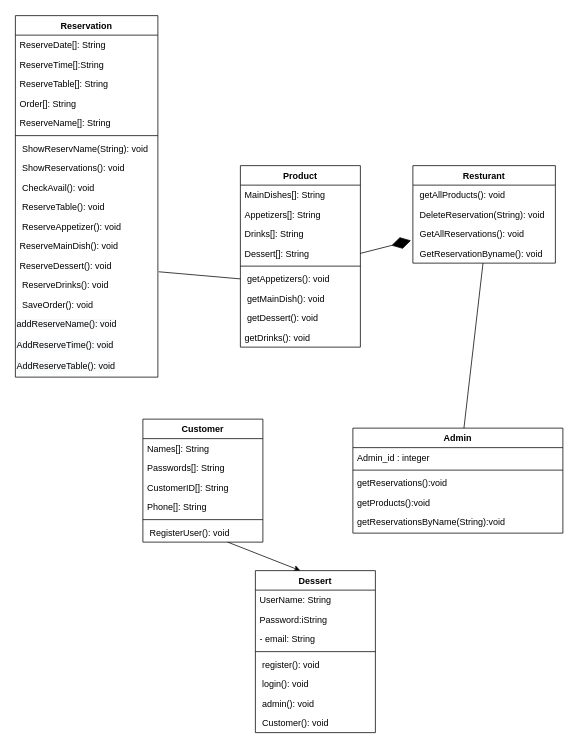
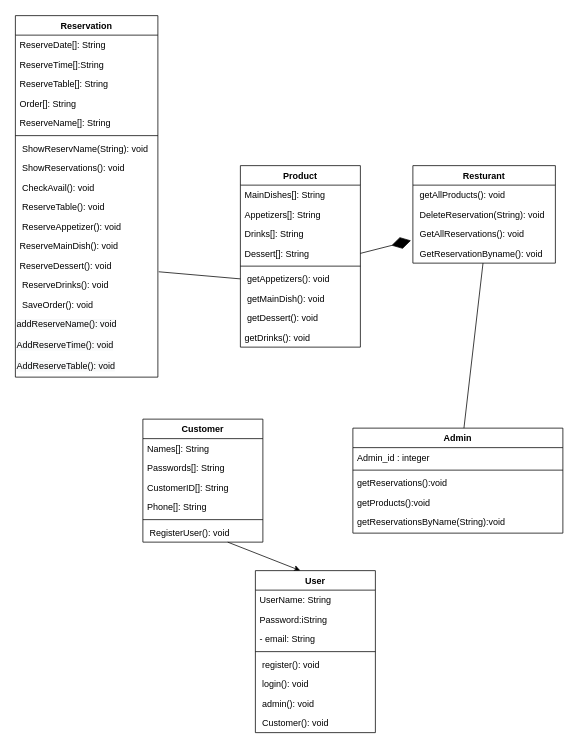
  <mxCell id="0" />
  <mxCell id="1" parent="0" />
  <mxCell id="2" style="edgeStyle=none;rounded=0;orthogonalLoop=1;jettySize=auto;html=1;entryX=0.375;entryY=0;entryDx=0;entryDy=0;entryPerimeter=0;" edge="1" parent="1" source="59" target="3"><mxGeometry relative="1" as="geometry" /></mxCell>
- <mxCell id="3" value="Dessert" style="swimlane;fontStyle=1;align=center;verticalAlign=top;childLayout=stackLayout;horizontal=1;startSize=26;horizontalStack=0;resizeParent=1;resizeParentMax=0;resizeLast=0;collapsible=1;marginBottom=0;" parent="1" vertex="1"><mxGeometry x="340" y="760" width="160" height="216" as="geometry" /></mxCell>
+ <mxCell id="3" value="User" style="swimlane;fontStyle=1;align=center;verticalAlign=top;childLayout=stackLayout;horizontal=1;startSize=26;horizontalStack=0;resizeParent=1;resizeParentMax=0;resizeLast=0;collapsible=1;marginBottom=0;" parent="1" vertex="1"><mxGeometry x="340" y="760" width="160" height="216" as="geometry" /></mxCell>
  <mxCell id="4" value="UserName: String" style="text;strokeColor=none;fillColor=none;align=left;verticalAlign=top;spacingLeft=4;spacingRight=4;overflow=hidden;rotatable=0;points=[[0,0.5],[1,0.5]];portConstraint=eastwest;" parent="3" vertex="1"><mxGeometry y="26" width="160" height="26" as="geometry" /></mxCell>
  <mxCell id="5" value="Password:iString" style="text;strokeColor=none;fillColor=none;align=left;verticalAlign=top;spacingLeft=4;spacingRight=4;overflow=hidden;rotatable=0;points=[[0,0.5],[1,0.5]];portConstraint=eastwest;" parent="3" vertex="1"><mxGeometry y="52" width="160" height="26" as="geometry" /></mxCell>
  <mxCell id="6" value="- email: String" style="text;strokeColor=none;fillColor=none;align=left;verticalAlign=top;spacingLeft=4;spacingRight=4;overflow=hidden;rotatable=0;points=[[0,0.5],[1,0.5]];portConstraint=eastwest;" parent="3" vertex="1"><mxGeometry y="78" width="160" height="26" as="geometry" /></mxCell>
  <mxCell id="7" value="" style="line;strokeWidth=1;fillColor=none;align=left;verticalAlign=middle;spacingTop=-1;spacingLeft=3;spacingRight=3;rotatable=0;labelPosition=right;points=[];portConstraint=eastwest;strokeColor=inherit;" parent="3" vertex="1"><mxGeometry y="104" width="160" height="8" as="geometry" /></mxCell>
  <mxCell id="8" value=" register(): void" style="text;strokeColor=none;fillColor=none;align=left;verticalAlign=top;spacingLeft=4;spacingRight=4;overflow=hidden;rotatable=0;points=[[0,0.5],[1,0.5]];portConstraint=eastwest;" parent="3" vertex="1"><mxGeometry y="112" width="160" height="26" as="geometry" /></mxCell>
  <mxCell id="9" value=" login(): void" style="text;strokeColor=none;fillColor=none;align=left;verticalAlign=top;spacingLeft=4;spacingRight=4;overflow=hidden;rotatable=0;points=[[0,0.5],[1,0.5]];portConstraint=eastwest;" vertex="1" parent="3"><mxGeometry y="138" width="160" height="26" as="geometry" /></mxCell>
  <mxCell id="10" value=" admin(): void" style="text;strokeColor=none;fillColor=none;align=left;verticalAlign=top;spacingLeft=4;spacingRight=4;overflow=hidden;rotatable=0;points=[[0,0.5],[1,0.5]];portConstraint=eastwest;" vertex="1" parent="3"><mxGeometry y="164" width="160" height="26" as="geometry" /></mxCell>
  <mxCell id="11" value=" Customer(): void" style="text;strokeColor=none;fillColor=none;align=left;verticalAlign=top;spacingLeft=4;spacingRight=4;overflow=hidden;rotatable=0;points=[[0,0.5],[1,0.5]];portConstraint=eastwest;" vertex="1" parent="3"><mxGeometry y="190" width="160" height="26" as="geometry" /></mxCell>
  <mxCell id="12" value="Admin" style="swimlane;fontStyle=1;align=center;verticalAlign=top;childLayout=stackLayout;horizontal=1;startSize=26;horizontalStack=0;resizeParent=1;resizeParentMax=0;resizeLast=0;collapsible=1;marginBottom=0;" parent="1" vertex="1"><mxGeometry x="470" y="570" width="280" height="140" as="geometry" /></mxCell>
  <mxCell id="13" value="Admin_id : integer" style="text;strokeColor=none;fillColor=none;align=left;verticalAlign=top;spacingLeft=4;spacingRight=4;overflow=hidden;rotatable=0;points=[[0,0.5],[1,0.5]];portConstraint=eastwest;" parent="12" vertex="1"><mxGeometry y="26" width="280" height="26" as="geometry" /></mxCell>
  <mxCell id="14" value="" style="line;strokeWidth=1;fillColor=none;align=left;verticalAlign=middle;spacingTop=-1;spacingLeft=3;spacingRight=3;rotatable=0;labelPosition=right;points=[];portConstraint=eastwest;strokeColor=inherit;" parent="12" vertex="1"><mxGeometry y="52" width="280" height="8" as="geometry" /></mxCell>
  <mxCell id="15" value="getReservations():void" style="text;strokeColor=none;fillColor=none;align=left;verticalAlign=top;spacingLeft=4;spacingRight=4;overflow=hidden;rotatable=0;points=[[0,0.5],[1,0.5]];portConstraint=eastwest;" vertex="1" parent="12"><mxGeometry y="60" width="280" height="26" as="geometry" /></mxCell>
  <mxCell id="16" value="getProducts():void" style="text;strokeColor=none;fillColor=none;align=left;verticalAlign=top;spacingLeft=4;spacingRight=4;overflow=hidden;rotatable=0;points=[[0,0.5],[1,0.5]];portConstraint=eastwest;" vertex="1" parent="12"><mxGeometry y="86" width="280" height="26" as="geometry" /></mxCell>
  <mxCell id="17" value="getReservationsByName(String):void" style="text;strokeColor=none;fillColor=none;align=left;verticalAlign=top;spacingLeft=4;spacingRight=4;overflow=hidden;rotatable=0;points=[[0,0.5],[1,0.5]];portConstraint=eastwest;" parent="12" vertex="1"><mxGeometry y="112" width="280" height="28" as="geometry" /></mxCell>
  <mxCell id="18" value="Resturant" style="swimlane;fontStyle=1;align=center;verticalAlign=top;childLayout=stackLayout;horizontal=1;startSize=26;horizontalStack=0;resizeParent=1;resizeParentMax=0;resizeLast=0;collapsible=1;marginBottom=0;" vertex="1" parent="1"><mxGeometry x="550" y="220" width="190" height="130" as="geometry" /></mxCell>
  <mxCell id="19" value=" getAllProducts(): void" style="text;strokeColor=none;fillColor=none;align=left;verticalAlign=top;spacingLeft=4;spacingRight=4;overflow=hidden;rotatable=0;points=[[0,0.5],[1,0.5]];portConstraint=eastwest;" vertex="1" parent="18"><mxGeometry y="26" width="190" height="26" as="geometry" /></mxCell>
  <mxCell id="20" value=" DeleteReservation(String): void" style="text;strokeColor=none;fillColor=none;align=left;verticalAlign=top;spacingLeft=4;spacingRight=4;overflow=hidden;rotatable=0;points=[[0,0.5],[1,0.5]];portConstraint=eastwest;" vertex="1" parent="18"><mxGeometry y="52" width="190" height="26" as="geometry" /></mxCell>
  <mxCell id="21" value=" GetAllReservations(): void" style="text;strokeColor=none;fillColor=none;align=left;verticalAlign=top;spacingLeft=4;spacingRight=4;overflow=hidden;rotatable=0;points=[[0,0.5],[1,0.5]];portConstraint=eastwest;" vertex="1" parent="18"><mxGeometry y="78" width="190" height="26" as="geometry" /></mxCell>
  <mxCell id="22" value=" GetReservationByname(): void" style="text;strokeColor=none;fillColor=none;align=left;verticalAlign=top;spacingLeft=4;spacingRight=4;overflow=hidden;rotatable=0;points=[[0,0.5],[1,0.5]];portConstraint=eastwest;" vertex="1" parent="18"><mxGeometry y="104" width="190" height="26" as="geometry" /></mxCell>
  <mxCell id="23" style="edgeStyle=none;rounded=0;orthogonalLoop=1;jettySize=auto;html=1;exitX=0.75;exitY=0;exitDx=0;exitDy=0;" edge="1" parent="1" source="12" target="12"><mxGeometry relative="1" as="geometry" /></mxCell>
  <mxCell id="24" value="Reservation" style="swimlane;fontStyle=1;align=center;verticalAlign=top;childLayout=stackLayout;horizontal=1;startSize=26;horizontalStack=0;resizeParent=1;resizeParentMax=0;resizeLast=0;collapsible=1;marginBottom=0;" vertex="1" parent="1"><mxGeometry x="20" y="20" width="190" height="482" as="geometry" /></mxCell>
  <mxCell id="25" value="ReserveDate[]: String" style="text;strokeColor=none;fillColor=none;align=left;verticalAlign=top;spacingLeft=4;spacingRight=4;overflow=hidden;rotatable=0;points=[[0,0.5],[1,0.5]];portConstraint=eastwest;" vertex="1" parent="24"><mxGeometry y="26" width="190" height="26" as="geometry" /></mxCell>
  <mxCell id="26" value="ReserveTime[]:String" style="text;strokeColor=none;fillColor=none;align=left;verticalAlign=top;spacingLeft=4;spacingRight=4;overflow=hidden;rotatable=0;points=[[0,0.5],[1,0.5]];portConstraint=eastwest;" vertex="1" parent="24"><mxGeometry y="52" width="190" height="26" as="geometry" /></mxCell>
  <mxCell id="27" value="ReserveTable[]: String" style="text;strokeColor=none;fillColor=none;align=left;verticalAlign=top;spacingLeft=4;spacingRight=4;overflow=hidden;rotatable=0;points=[[0,0.5],[1,0.5]];portConstraint=eastwest;" vertex="1" parent="24"><mxGeometry y="78" width="190" height="26" as="geometry" /></mxCell>
  <mxCell id="28" value="Order[]: String" style="text;strokeColor=none;fillColor=none;align=left;verticalAlign=top;spacingLeft=4;spacingRight=4;overflow=hidden;rotatable=0;points=[[0,0.5],[1,0.5]];portConstraint=eastwest;" vertex="1" parent="24"><mxGeometry y="104" width="190" height="26" as="geometry" /></mxCell>
  <mxCell id="29" value="ReserveName[]: String" style="text;strokeColor=none;fillColor=none;align=left;verticalAlign=top;spacingLeft=4;spacingRight=4;overflow=hidden;rotatable=0;points=[[0,0.5],[1,0.5]];portConstraint=eastwest;" vertex="1" parent="24"><mxGeometry y="130" width="190" height="26" as="geometry" /></mxCell>
  <mxCell id="30" value="" style="line;strokeWidth=1;fillColor=none;align=left;verticalAlign=middle;spacingTop=-1;spacingLeft=3;spacingRight=3;rotatable=0;labelPosition=right;points=[];portConstraint=eastwest;strokeColor=inherit;" vertex="1" parent="24"><mxGeometry y="156" width="190" height="8" as="geometry" /></mxCell>
  <mxCell id="31" value=" ShowReservName(String): void" style="text;strokeColor=none;fillColor=none;align=left;verticalAlign=top;spacingLeft=4;spacingRight=4;overflow=hidden;rotatable=0;points=[[0,0.5],[1,0.5]];portConstraint=eastwest;" vertex="1" parent="24"><mxGeometry y="164" width="190" height="26" as="geometry" /></mxCell>
  <mxCell id="32" value=" ShowReservations(): void" style="text;strokeColor=none;fillColor=none;align=left;verticalAlign=top;spacingLeft=4;spacingRight=4;overflow=hidden;rotatable=0;points=[[0,0.5],[1,0.5]];portConstraint=eastwest;" vertex="1" parent="24"><mxGeometry y="190" width="190" height="26" as="geometry" /></mxCell>
  <mxCell id="33" value=" CheckAvail(): void" style="text;strokeColor=none;fillColor=none;align=left;verticalAlign=top;spacingLeft=4;spacingRight=4;overflow=hidden;rotatable=0;points=[[0,0.5],[1,0.5]];portConstraint=eastwest;" vertex="1" parent="24"><mxGeometry y="216" width="190" height="26" as="geometry" /></mxCell>
  <mxCell id="34" value=" ReserveTable(): void" style="text;strokeColor=none;fillColor=none;align=left;verticalAlign=top;spacingLeft=4;spacingRight=4;overflow=hidden;rotatable=0;points=[[0,0.5],[1,0.5]];portConstraint=eastwest;" vertex="1" parent="24"><mxGeometry y="242" width="190" height="26" as="geometry" /></mxCell>
  <mxCell id="35" value=" ReserveAppetizer(): void" style="text;strokeColor=none;fillColor=none;align=left;verticalAlign=top;spacingLeft=4;spacingRight=4;overflow=hidden;rotatable=0;points=[[0,0.5],[1,0.5]];portConstraint=eastwest;" vertex="1" parent="24"><mxGeometry y="268" width="190" height="26" as="geometry" /></mxCell>
  <mxCell id="36" value="ReserveMainDish(): void" style="text;strokeColor=none;fillColor=none;align=left;verticalAlign=top;spacingLeft=4;spacingRight=4;overflow=hidden;rotatable=0;points=[[0,0.5],[1,0.5]];portConstraint=eastwest;" vertex="1" parent="24"><mxGeometry y="294" width="190" height="26" as="geometry" /></mxCell>
  <mxCell id="37" value="ReserveDessert(): void" style="text;strokeColor=none;fillColor=none;align=left;verticalAlign=top;spacingLeft=4;spacingRight=4;overflow=hidden;rotatable=0;points=[[0,0.5],[1,0.5]];portConstraint=eastwest;" vertex="1" parent="24"><mxGeometry y="320" width="190" height="26" as="geometry" /></mxCell>
  <mxCell id="38" value=" ReserveDrinks(): void" style="text;strokeColor=none;fillColor=none;align=left;verticalAlign=top;spacingLeft=4;spacingRight=4;overflow=hidden;rotatable=0;points=[[0,0.5],[1,0.5]];portConstraint=eastwest;" vertex="1" parent="24"><mxGeometry y="346" width="190" height="26" as="geometry" /></mxCell>
  <mxCell id="39" value=" SaveOrder(): void" style="text;strokeColor=none;fillColor=none;align=left;verticalAlign=top;spacingLeft=4;spacingRight=4;overflow=hidden;rotatable=0;points=[[0,0.5],[1,0.5]];portConstraint=eastwest;" vertex="1" parent="24"><mxGeometry y="372" width="190" height="26" as="geometry" /></mxCell>
  <mxCell id="40" value="&lt;span style=&quot;color: rgb(0, 0, 0); font-family: Helvetica; font-size: 12px; font-style: normal; font-variant-ligatures: normal; font-variant-caps: normal; font-weight: 400; letter-spacing: normal; orphans: 2; text-align: left; text-indent: 0px; text-transform: none; widows: 2; word-spacing: 0px; -webkit-text-stroke-width: 0px; background-color: rgb(248, 249, 250); text-decoration-thickness: initial; text-decoration-style: initial; text-decoration-color: initial; float: none; display: inline !important;&quot;&gt;addReserveName(): void&lt;/span&gt;" style="text;whiteSpace=wrap;html=1;" vertex="1" parent="24"><mxGeometry y="398" width="190" height="28" as="geometry" /></mxCell>
  <mxCell id="41" value="&lt;span style=&quot;color: rgb(0, 0, 0); font-family: Helvetica; font-size: 12px; font-style: normal; font-variant-ligatures: normal; font-variant-caps: normal; font-weight: 400; letter-spacing: normal; orphans: 2; text-align: left; text-indent: 0px; text-transform: none; widows: 2; word-spacing: 0px; -webkit-text-stroke-width: 0px; background-color: rgb(248, 249, 250); text-decoration-thickness: initial; text-decoration-style: initial; text-decoration-color: initial; float: none; display: inline !important;&quot;&gt;AddReserveTime(): void&lt;/span&gt;" style="text;whiteSpace=wrap;html=1;" vertex="1" parent="24"><mxGeometry y="426" width="190" height="28" as="geometry" /></mxCell>
  <mxCell id="42" value="&lt;span style=&quot;color: rgb(0, 0, 0); font-family: Helvetica; font-size: 12px; font-style: normal; font-variant-ligatures: normal; font-variant-caps: normal; font-weight: 400; letter-spacing: normal; orphans: 2; text-align: left; text-indent: 0px; text-transform: none; widows: 2; word-spacing: 0px; -webkit-text-stroke-width: 0px; background-color: rgb(248, 249, 250); text-decoration-thickness: initial; text-decoration-style: initial; text-decoration-color: initial; float: none; display: inline !important;&quot;&gt;AddReserveTable(): void&lt;/span&gt;" style="text;whiteSpace=wrap;html=1;" vertex="1" parent="24"><mxGeometry y="454" width="190" height="28" as="geometry" /></mxCell>
  <mxCell id="43" value="Product" style="swimlane;fontStyle=1;align=center;verticalAlign=top;childLayout=stackLayout;horizontal=1;startSize=26;horizontalStack=0;resizeParent=1;resizeParentMax=0;resizeLast=0;collapsible=1;marginBottom=0;" vertex="1" parent="1"><mxGeometry x="320" y="220" width="160" height="242" as="geometry" /></mxCell>
  <mxCell id="44" value="MainDishes[]: String" style="text;strokeColor=none;fillColor=none;align=left;verticalAlign=top;spacingLeft=4;spacingRight=4;overflow=hidden;rotatable=0;points=[[0,0.5],[1,0.5]];portConstraint=eastwest;" vertex="1" parent="43"><mxGeometry y="26" width="160" height="26" as="geometry" /></mxCell>
  <mxCell id="45" value="Appetizers[]: String" style="text;strokeColor=none;fillColor=none;align=left;verticalAlign=top;spacingLeft=4;spacingRight=4;overflow=hidden;rotatable=0;points=[[0,0.5],[1,0.5]];portConstraint=eastwest;" vertex="1" parent="43"><mxGeometry y="52" width="160" height="26" as="geometry" /></mxCell>
  <mxCell id="46" value="Drinks[]: String" style="text;strokeColor=none;fillColor=none;align=left;verticalAlign=top;spacingLeft=4;spacingRight=4;overflow=hidden;rotatable=0;points=[[0,0.5],[1,0.5]];portConstraint=eastwest;" vertex="1" parent="43"><mxGeometry y="78" width="160" height="26" as="geometry" /></mxCell>
  <mxCell id="47" value="Dessert[]: String" style="text;strokeColor=none;fillColor=none;align=left;verticalAlign=top;spacingLeft=4;spacingRight=4;overflow=hidden;rotatable=0;points=[[0,0.5],[1,0.5]];portConstraint=eastwest;" vertex="1" parent="43"><mxGeometry y="104" width="160" height="26" as="geometry" /></mxCell>
  <mxCell id="48" value="" style="line;strokeWidth=1;fillColor=none;align=left;verticalAlign=middle;spacingTop=-1;spacingLeft=3;spacingRight=3;rotatable=0;labelPosition=right;points=[];portConstraint=eastwest;strokeColor=inherit;" vertex="1" parent="43"><mxGeometry y="130" width="160" height="8" as="geometry" /></mxCell>
  <mxCell id="49" value=" getAppetizers(): void" style="text;strokeColor=none;fillColor=none;align=left;verticalAlign=top;spacingLeft=4;spacingRight=4;overflow=hidden;rotatable=0;points=[[0,0.5],[1,0.5]];portConstraint=eastwest;" vertex="1" parent="43"><mxGeometry y="138" width="160" height="26" as="geometry" /></mxCell>
  <mxCell id="50" value=" getMainDish(): void" style="text;strokeColor=none;fillColor=none;align=left;verticalAlign=top;spacingLeft=4;spacingRight=4;overflow=hidden;rotatable=0;points=[[0,0.5],[1,0.5]];portConstraint=eastwest;" vertex="1" parent="43"><mxGeometry y="164" width="160" height="26" as="geometry" /></mxCell>
  <mxCell id="51" value=" getDessert(): void" style="text;strokeColor=none;fillColor=none;align=left;verticalAlign=top;spacingLeft=4;spacingRight=4;overflow=hidden;rotatable=0;points=[[0,0.5],[1,0.5]];portConstraint=eastwest;" vertex="1" parent="43"><mxGeometry y="190" width="160" height="26" as="geometry" /></mxCell>
  <mxCell id="52" value="getDrinks(): void" style="text;strokeColor=none;fillColor=none;align=left;verticalAlign=top;spacingLeft=4;spacingRight=4;overflow=hidden;rotatable=0;points=[[0,0.5],[1,0.5]];portConstraint=eastwest;" vertex="1" parent="43"><mxGeometry y="216" width="160" height="26" as="geometry" /></mxCell>
  <mxCell id="53" value="Customer" style="swimlane;fontStyle=1;align=center;verticalAlign=top;childLayout=stackLayout;horizontal=1;startSize=26;horizontalStack=0;resizeParent=1;resizeParentMax=0;resizeLast=0;collapsible=1;marginBottom=0;" vertex="1" parent="1"><mxGeometry x="190" y="558" width="160" height="164" as="geometry"><mxRectangle x="570" y="370" width="100" height="30" as="alternateBounds" /></mxGeometry></mxCell>
  <mxCell id="54" value="Names[]: String" style="text;strokeColor=none;fillColor=none;align=left;verticalAlign=top;spacingLeft=4;spacingRight=4;overflow=hidden;rotatable=0;points=[[0,0.5],[1,0.5]];portConstraint=eastwest;" vertex="1" parent="53"><mxGeometry y="26" width="160" height="26" as="geometry" /></mxCell>
  <mxCell id="55" value="Passwords[]: String" style="text;strokeColor=none;fillColor=none;align=left;verticalAlign=top;spacingLeft=4;spacingRight=4;overflow=hidden;rotatable=0;points=[[0,0.5],[1,0.5]];portConstraint=eastwest;" vertex="1" parent="53"><mxGeometry y="52" width="160" height="26" as="geometry" /></mxCell>
  <mxCell id="56" value="CustomerID[]: String" style="text;strokeColor=none;fillColor=none;align=left;verticalAlign=top;spacingLeft=4;spacingRight=4;overflow=hidden;rotatable=0;points=[[0,0.5],[1,0.5]];portConstraint=eastwest;" vertex="1" parent="53"><mxGeometry y="78" width="160" height="26" as="geometry" /></mxCell>
  <mxCell id="57" value="Phone[]: String" style="text;strokeColor=none;fillColor=none;align=left;verticalAlign=top;spacingLeft=4;spacingRight=4;overflow=hidden;rotatable=0;points=[[0,0.5],[1,0.5]];portConstraint=eastwest;" vertex="1" parent="53"><mxGeometry y="104" width="160" height="26" as="geometry" /></mxCell>
  <mxCell id="58" value="" style="line;strokeWidth=1;fillColor=none;align=left;verticalAlign=middle;spacingTop=-1;spacingLeft=3;spacingRight=3;rotatable=0;labelPosition=right;points=[];portConstraint=eastwest;strokeColor=inherit;" vertex="1" parent="53"><mxGeometry y="130" width="160" height="8" as="geometry" /></mxCell>
  <mxCell id="59" value=" RegisterUser(): void" style="text;strokeColor=none;fillColor=none;align=left;verticalAlign=top;spacingLeft=4;spacingRight=4;overflow=hidden;rotatable=0;points=[[0,0.5],[1,0.5]];portConstraint=eastwest;" vertex="1" parent="53"><mxGeometry y="138" width="160" height="26" as="geometry" /></mxCell>
  <mxCell id="60" value="" style="endArrow=diamondThin;endFill=1;endSize=24;html=1;rounded=0;entryX=-0.013;entryY=0.84;entryDx=0;entryDy=0;entryPerimeter=0;exitX=1;exitY=0.5;exitDx=0;exitDy=0;" edge="1" parent="1" source="47" target="21"><mxGeometry width="160" relative="1" as="geometry"><mxPoint x="420" y="410" as="sourcePoint" /><mxPoint x="580" y="410" as="targetPoint" /></mxGeometry></mxCell>
  <mxCell id="61" value="" style="endArrow=none;endFill=0;endSize=12;html=1;rounded=0;" edge="1" parent="1" source="12" target="22"><mxGeometry width="160" relative="1" as="geometry"><mxPoint x="340" y="790" as="sourcePoint" /><mxPoint x="500" y="790" as="targetPoint" /></mxGeometry></mxCell>
  <mxCell id="62" style="edgeStyle=none;rounded=0;orthogonalLoop=1;jettySize=auto;html=1;exitX=0;exitY=0.5;exitDx=0;exitDy=0;entryX=1.006;entryY=0.828;entryDx=0;entryDy=0;entryPerimeter=0;endArrow=none;endFill=0;" edge="1" parent="1" source="49" target="37"><mxGeometry relative="1" as="geometry" /></mxCell>
